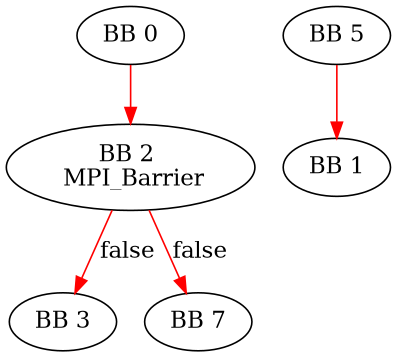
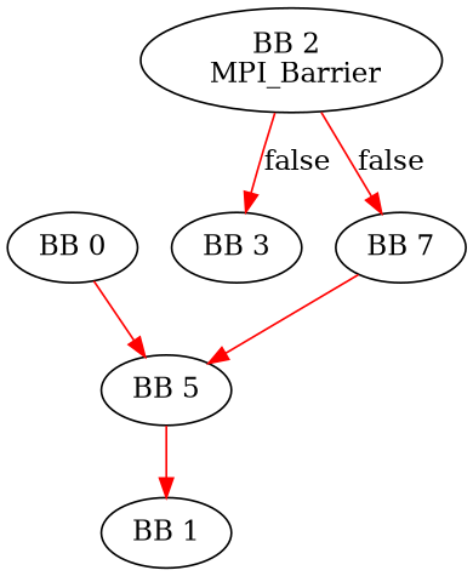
  digraph {
    node [shape=ellipse]
    edge [color=red]
    n1 [label="BB 0"]
    n2 [label="BB 2 \n MPI_Barrier"]
    n3 [label="BB 3"]
    n4 [label="BB 7"]
    n5 [label="BB 5"]
    n6 [label="BB 1"]
-   n1 -> n2
+   n1 -> n5
    n2 -> n3 [label=false]
    n2 -> n4 [label=false]
+   n4 -> n5
    n5 -> n6
  }
